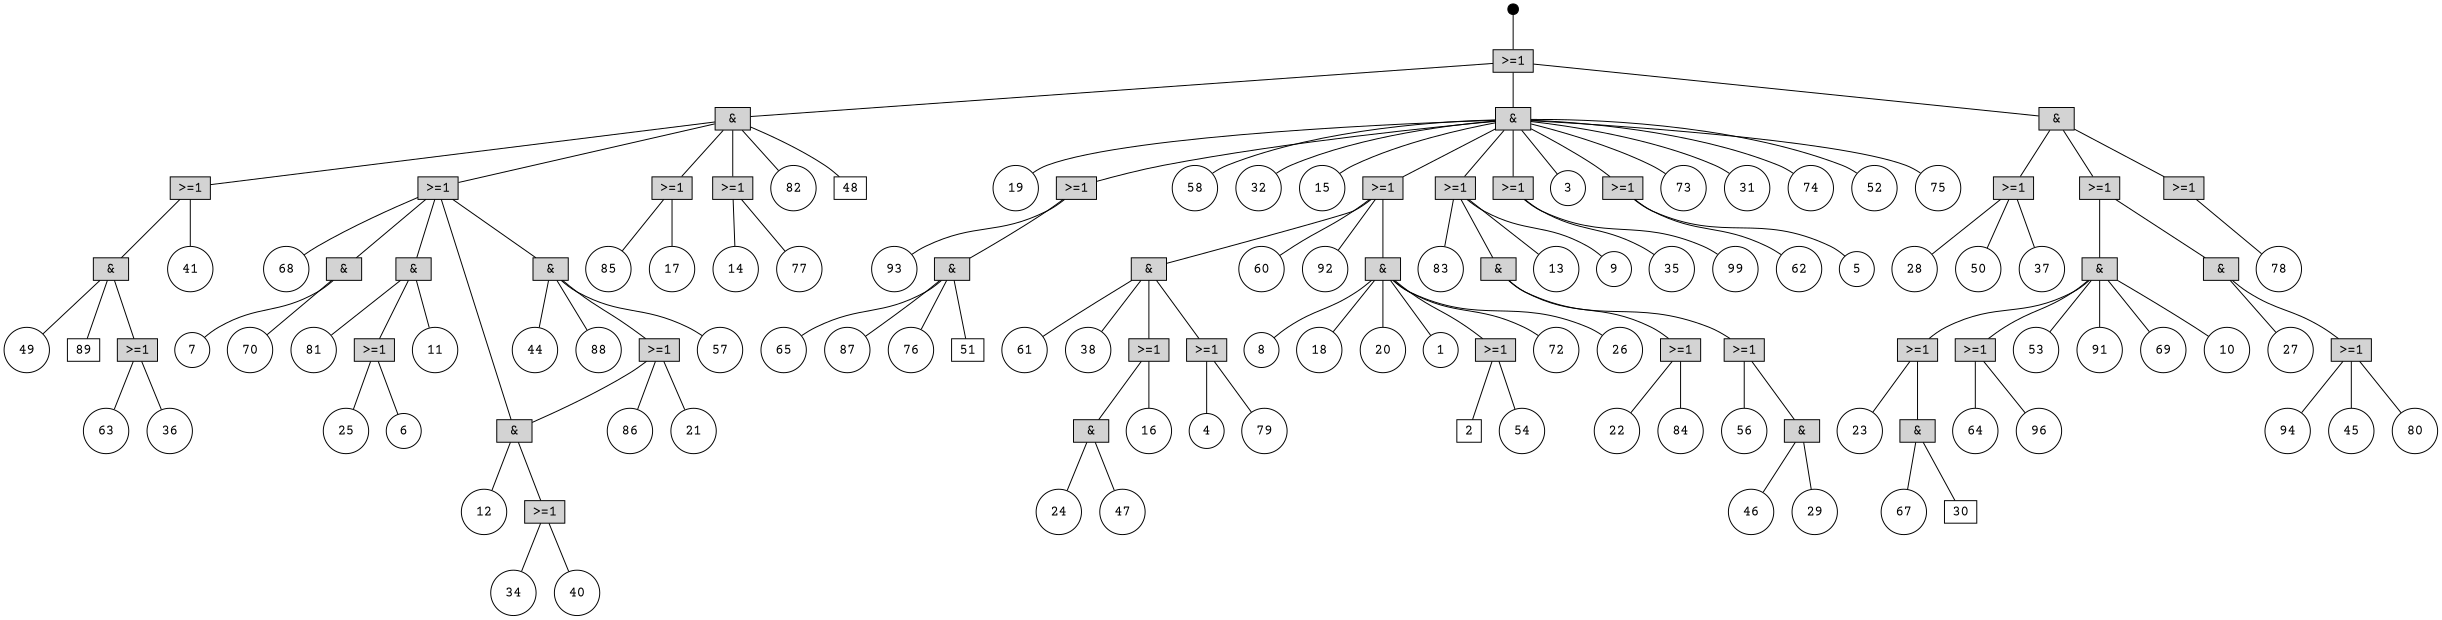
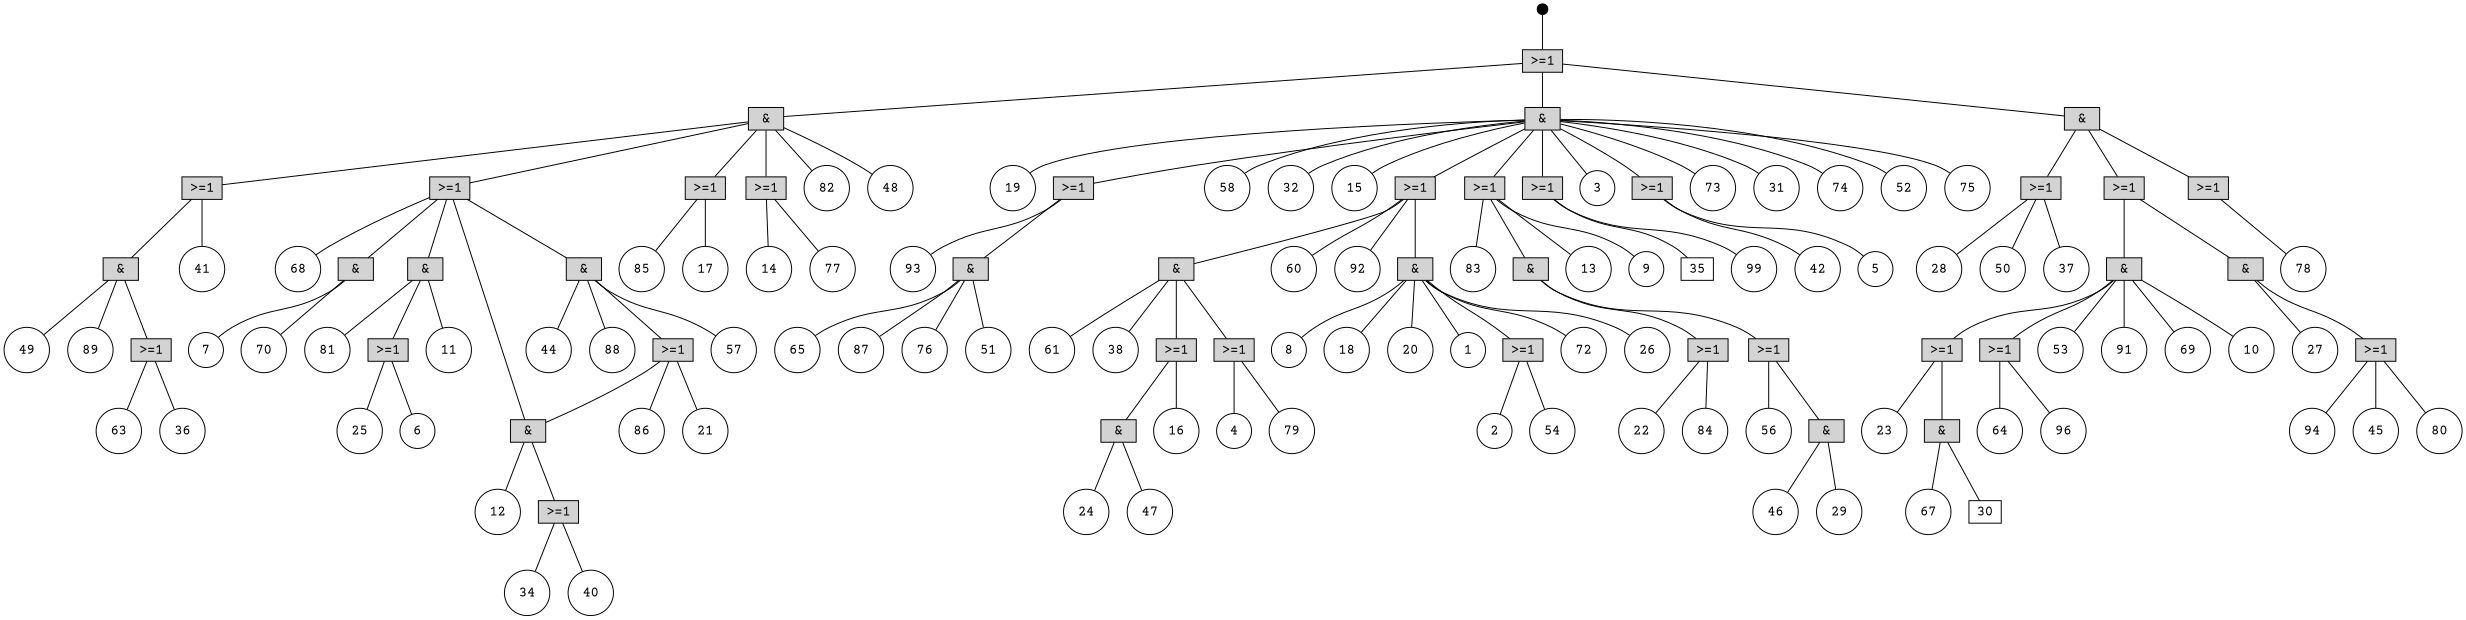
  digraph {
    fontname="Courier Prime"
    node [fontname="Courier Prime" shape=circle]
    edge [dir=none fontname="Courier Prime" style=filled]
    n1 [label=TOP shape=point style=filled width=0.15]
    n2 [height=0.25 label=">=1" shape=box style=filled width=0.5]
    n3 [height=0.25 label="&" shape=box style=filled width=0.5]
    n4 [height=0.25 label="&" shape=box style=filled width=0.5]
    n5 [height=0.25 label="&" shape=box style=filled width=0.5]
    n6 [height=0.25 label=">=1" shape=box style=filled width=0.5]
    n7 [height=0.25 label=">=1" shape=box style=filled width=0.5]
    n8 [height=0.25 label=">=1" shape=box style=filled width=0.5]
    n9 [height=0.25 label=">=1" shape=box style=filled width=0.5]
    n10 [height=0.25 label=82 width=0.25]
-   n11 [height=0.25 label=48 shape=box width=0.25]
+   n11 [height=0.25 label=48 width=0.25]
    n12 [height=0.25 label=19 width=0.25]
    n13 [height=0.25 label=">=1" shape=box style=filled width=0.5]
    n14 [height=0.25 label=58 width=0.25]
    n15 [height=0.25 label=32 width=0.25]
    n16 [height=0.25 label=15 width=0.25]
    n17 [height=0.25 label=">=1" shape=box style=filled width=0.5]
    n18 [height=0.25 label=">=1" shape=box style=filled width=0.5]
    n19 [height=0.25 label=">=1" shape=box style=filled width=0.5]
    n20 [height=0.25 label=3 width=0.25]
    n21 [height=0.25 label=">=1" shape=box style=filled width=0.5]
    n22 [height=0.25 label=73 width=0.25]
    n23 [height=0.25 label=31 width=0.25]
    n24 [height=0.25 label=74 width=0.25]
    n25 [height=0.25 label=52 width=0.25]
    n26 [height=0.25 label=75 width=0.25]
    n27 [height=0.25 label=">=1" shape=box style=filled width=0.5]
    n28 [height=0.25 label=">=1" shape=box style=filled width=0.5]
    n29 [height=0.25 label=">=1" shape=box style=filled width=0.5]
-   n30 [height=0.25 label=62 width=0.25]
+   n30 [height=0.25 label=42 width=0.25]
    n31 [height=0.25 label="&" shape=box style=filled width=0.5]
    n32 [height=0.25 label=24 width=0.25]
    n33 [height=0.25 label=47 width=0.25]
    n34 [height=0.25 label=28 width=0.25]
    n35 [height=0.25 label=25 width=0.25]
    n36 [height=0.25 label=12 width=0.25]
    n37 [height=0.25 label=67 width=0.25]
    n38 [height=0.25 label=68 width=0.25]
    n39 [height=0.25 label=64 width=0.25]
    n40 [height=0.25 label=49 width=0.25]
    n41 [height=0.25 label="&" shape=box style=filled width=0.5]
    n42 [height=0.25 label=61 width=0.25]
    n43 [height=0.25 label=38 width=0.25]
    n44 [height=0.25 label=">=1" shape=box style=filled width=0.5]
    n45 [height=0.25 label=">=1" shape=box style=filled width=0.5]
    n46 [height=0.25 label=16 width=0.25]
    n47 [height=0.25 label=4 width=0.25]
    n48 [height=0.25 label=79 width=0.25]
    n49 [height=0.25 label=34 width=0.25]
    n50 [height=0.25 label=50 width=0.25]
    n51 [height=0.25 label=27 width=0.25]
    n52 [height=0.25 label=37 width=0.25]
    n53 [height=0.25 label=85 width=0.25]
    n54 [height=0.25 label=44 width=0.25]
    n55 [height=0.25 label=88 width=0.25]
    n56 [height=0.25 label=93 width=0.25]
    n57 [height=0.25 label="&" shape=box style=filled width=0.5]
    n58 [height=0.25 label=65 width=0.25]
    n59 [height=0.25 label=87 width=0.25]
    n60 [height=0.25 label=76 width=0.25]
-   n61 [height=0.25 label=51 shape=box width=0.25]
+   n61 [height=0.25 label=51 width=0.25]
    n62 [height=0.25 label=8 width=0.25]
    n63 [height=0.25 label="&" shape=box style=filled width=0.5]
    n64 [height=0.25 label=7 width=0.25]
    n65 [height=0.25 label=70 width=0.25]
    n66 [height=0.25 label="&" shape=box style=filled width=0.5]
    n67 [height=0.25 label=41 width=0.25]
-   n68 [height=0.25 label=89 shape=box width=0.25]
+   n68 [height=0.25 label=89 width=0.25]
    n69 [height=0.25 label=">=1" shape=box style=filled width=0.5]
    n70 [height=0.25 label=63 width=0.25]
    n71 [height=0.25 label=36 width=0.25]
    n72 [height=0.25 label="&" shape=box style=filled width=0.5]
    n73 [height=0.25 label="&" shape=box style=filled width=0.5]
    n74 [height=0.25 label="&" shape=box style=filled width=0.5]
    n75 [height=0.25 label=17 width=0.25]
    n76 [height=0.25 label=14 width=0.25]
    n77 [height=0.25 label=77 width=0.25]
    n78 [height=0.25 label=81 width=0.25]
    n79 [height=0.25 label=">=1" shape=box style=filled width=0.5]
    n80 [height=0.25 label=11 width=0.25]
    n81 [height=0.25 label=">=1" shape=box style=filled width=0.5]
    n82 [height=0.25 label=">=1" shape=box style=filled width=0.5]
    n83 [height=0.25 label=57 width=0.25]
    n84 [height=0.25 label=60 width=0.25]
    n85 [height=0.25 label=30 shape=box width=0.25]
    n86 [height=0.25 label=83 width=0.25]
    n87 [height=0.25 label="&" shape=box style=filled width=0.5]
    n88 [height=0.25 label="&" shape=box style=filled width=0.5]
    n89 [height=0.25 label=">=1" shape=box style=filled width=0.5]
    n90 [height=0.25 label=">=1" shape=box style=filled width=0.5]
    n91 [height=0.25 label=53 width=0.25]
    n92 [height=0.25 label=91 width=0.25]
    n93 [height=0.25 label=69 width=0.25]
    n94 [height=0.25 label=10 width=0.25]
    n95 [height=0.25 label=">=1" shape=box style=filled width=0.5]
    n96 [height=0.25 label=23 width=0.25]
    n97 [height=0.25 label="&" shape=box style=filled width=0.5]
    n98 [height=0.25 label=96 width=0.25]
    n99 [height=0.25 label=94 width=0.25]
    n100 [height=0.25 label=45 width=0.25]
    n101 [height=0.25 label=80 width=0.25]
    n102 [height=0.25 label=">=1" shape=box style=filled width=0.5]
    n103 [height=0.25 label=22 width=0.25]
    n104 [height=0.25 label=84 width=0.25]
    n105 [height=0.25 label=18 width=0.25]
    n106 [height=0.25 label=5 width=0.25]
    n107 [height=0.25 label=92 width=0.25]
    n108 [height=0.25 label=">=1" shape=box style=filled width=0.5]
    n109 [height=0.25 label=56 width=0.25]
    n110 [height=0.25 label="&" shape=box style=filled width=0.5]
    n111 [height=0.25 label=46 width=0.25]
    n112 [height=0.25 label=29 width=0.25]
-   n113 [height=0.25 label=2 shape=box width=0.25]
+   n113 [height=0.25 label=2 width=0.25]
    n114 [height=0.25 label=54 width=0.25]
    n115 [height=0.25 label=6 width=0.25]
    n116 [height=0.25 label="&" shape=box style=filled width=0.5]
    n117 [height=0.25 label="&" shape=box style=filled width=0.5]
    n118 [height=0.25 label=13 width=0.25]
    n119 [height=0.25 label=9 width=0.25]
-   n120 [height=0.25 label=35 width=0.25]
+   n120 [height=0.25 label=35 shape=box width=0.25]
    n121 [height=0.25 label=99 width=0.25]
    n122 [height=0.25 label=20 width=0.25]
    n123 [height=0.25 label=1 width=0.25]
    n124 [height=0.25 label=">=1" shape=box style=filled width=0.5]
    n125 [height=0.25 label=72 width=0.25]
    n126 [height=0.25 label=26 width=0.25]
    n127 [height=0.25 label=78 width=0.25]
    n128 [height=0.25 label=40 width=0.25]
    n129 [height=0.25 label=86 width=0.25]
    n130 [height=0.25 label=21 width=0.25]
    n1 -> n2
    n2 -> n3
    n2 -> n4
    n2 -> n5
    n3 -> n6
    n3 -> n7
    n3 -> n8
    n3 -> n9
    n3 -> n10
    n3 -> n11
    n4 -> n12
    n4 -> n13
    n4 -> n14
    n4 -> n15
    n4 -> n16
    n4 -> n17
    n4 -> n18
    n4 -> n19
    n4 -> n20
    n4 -> n21
    n4 -> n22
    n4 -> n23
    n4 -> n24
    n4 -> n25
    n4 -> n26
    n5 -> n27
    n5 -> n28
    n5 -> n29
    n6 -> n66
    n6 -> n67
    n7 -> n38
    n7 -> n63
    n7 -> n72
    n7 -> n73
    n7 -> n74
    n8 -> n53
    n8 -> n75
    n9 -> n76
    n9 -> n77
    n13 -> n56
    n13 -> n57
    n17 -> n41
    n17 -> n84
    n17 -> n107
    n17 -> n116
    n18 -> n86
    n18 -> n117
    n18 -> n118
    n18 -> n119
    n19 -> n120
    n19 -> n121
    n21 -> n30
    n21 -> n106
    n27 -> n34
    n27 -> n50
    n27 -> n52
    n28 -> n87
    n28 -> n88
    n29 -> n127
    n31 -> n32
    n31 -> n33
    n41 -> n42
    n41 -> n43
    n41 -> n44
    n41 -> n45
    n44 -> n31
    n44 -> n46
    n45 -> n47
    n45 -> n48
    n57 -> n58
    n57 -> n59
    n57 -> n60
    n57 -> n61
    n63 -> n64
    n63 -> n65
    n66 -> n40
    n66 -> n68
    n66 -> n69
    n69 -> n70
    n69 -> n71
    n72 -> n78
    n72 -> n79
    n72 -> n80
    n73 -> n36
    n73 -> n81
    n74 -> n54
    n74 -> n55
    n74 -> n82
    n74 -> n83
    n79 -> n35
    n79 -> n115
    n81 -> n49
    n81 -> n128
    n82 -> n73
    n82 -> n129
    n82 -> n130
    n87 -> n89
    n87 -> n90
    n87 -> n91
    n87 -> n92
    n87 -> n93
    n87 -> n94
    n88 -> n51
    n88 -> n95
    n89 -> n96
    n89 -> n97
    n90 -> n39
    n90 -> n98
    n95 -> n99
    n95 -> n100
    n95 -> n101
    n97 -> n37
    n97 -> n85
    n102 -> n103
    n102 -> n104
    n108 -> n109
    n108 -> n110
    n110 -> n111
    n110 -> n112
    n116 -> n62
    n116 -> n105
    n116 -> n122
    n116 -> n123
    n116 -> n124
    n116 -> n125
    n116 -> n126
    n117 -> n102
    n117 -> n108
    n124 -> n113
    n124 -> n114
  }
